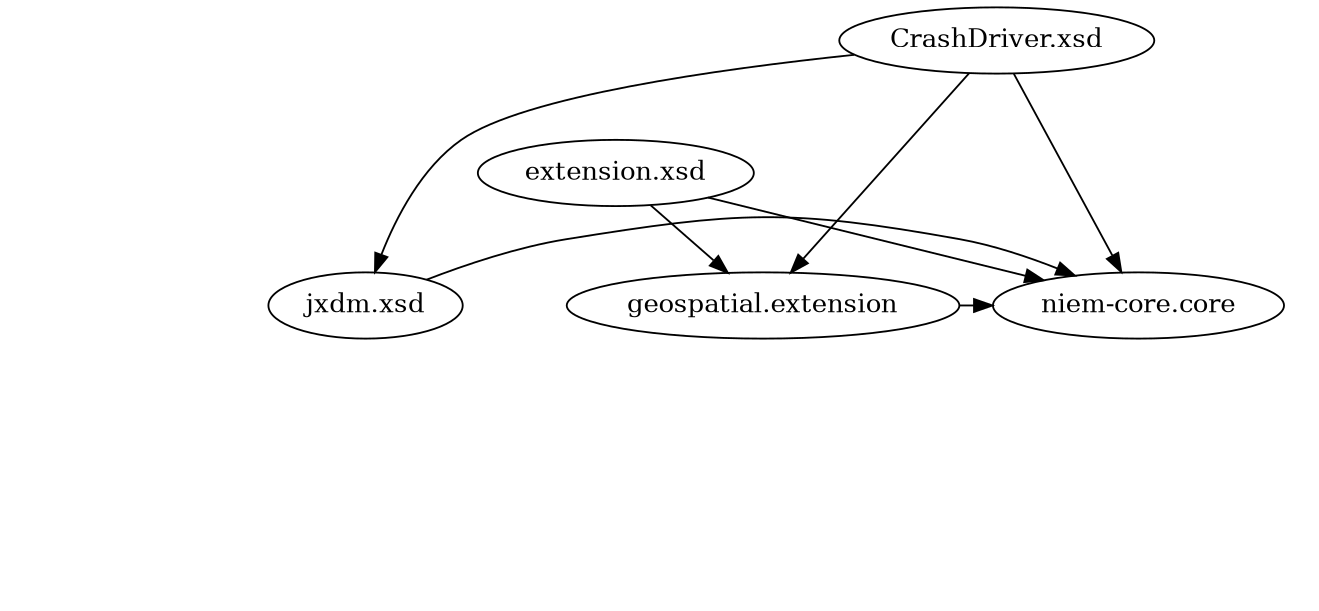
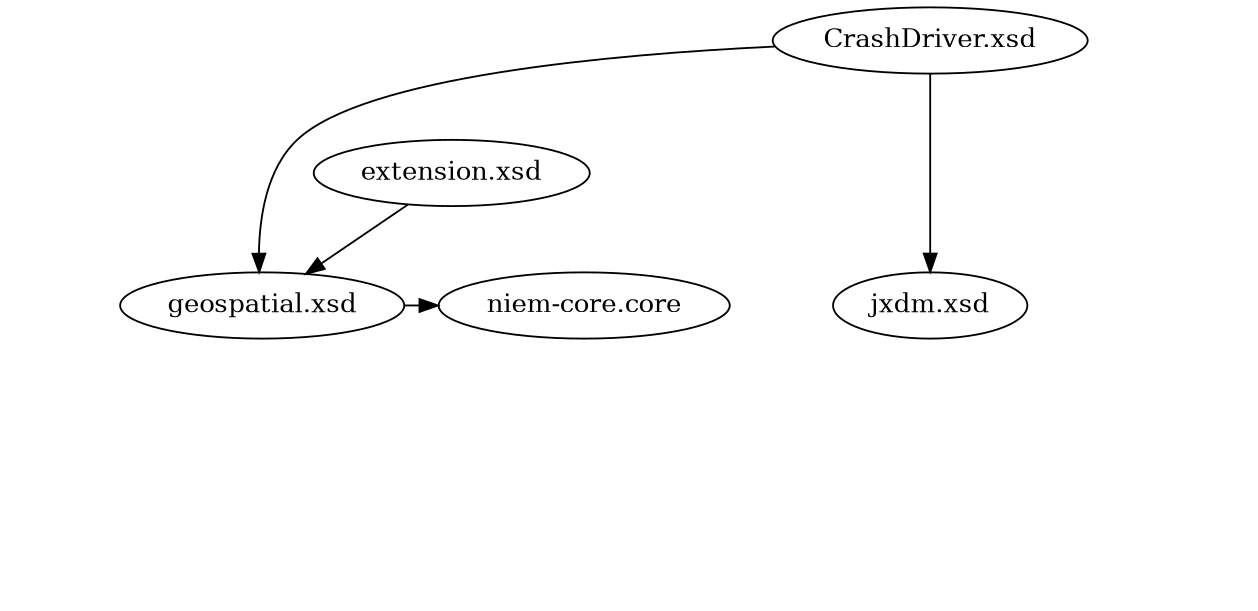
  digraph {
    edge [style=invis]
    n1 [label="CrashDriver.xsd"]
    n2 [label="extension.xsd"]
    n3 [label="niem-core.core"]
    n4 [label="jxdm.xsd"]
-   n5 [label="geospatial.extension"]
+   n5 [label="geospatial.xsd"]
    n6 [label="aamva_d20.xsd" style=invis]
    n7 [label="gml.xsd" style=invis]
    n8 [label="xlinks.xsd" style=invis]
    n9 [label="structures.xsd" style=invis]
    n10 [label="niem-xs.xsd" style=invis]
    subgraph sub_1 {
      rank=source
      n1
    }
    subgraph sub_2 {
      rank=same
      n2
    }
    subgraph sub_3 {
      rank=same
      n3
      n4
      n5
    }
    subgraph sub_4 {
      rank=same
      n6
    }
    subgraph sub_5 {
      rank=same
      n7
      n8
    }
    subgraph sub_6 {
      rank=same
      n9
      n10
    }
-   n1 -> n3 [style=""]
    n1 -> n4 [style=""]
    n1 -> n5 [style=""]
    n1 -> n9
-   n2 -> n3 [style=""]
    n2 -> n5 [style=""]
    n2 -> n9
    n2 -> n10
    n3 -> n9
    n3 -> n10
-   n4 -> n3 [style=""]
    n4 -> n6
    n4 -> n9
    n4 -> n10
    n5 -> n3 [style=""]
    n5 -> n7
    n5 -> n9
    n6 -> n9
    n7 -> n8
    n10 -> n9
  }
